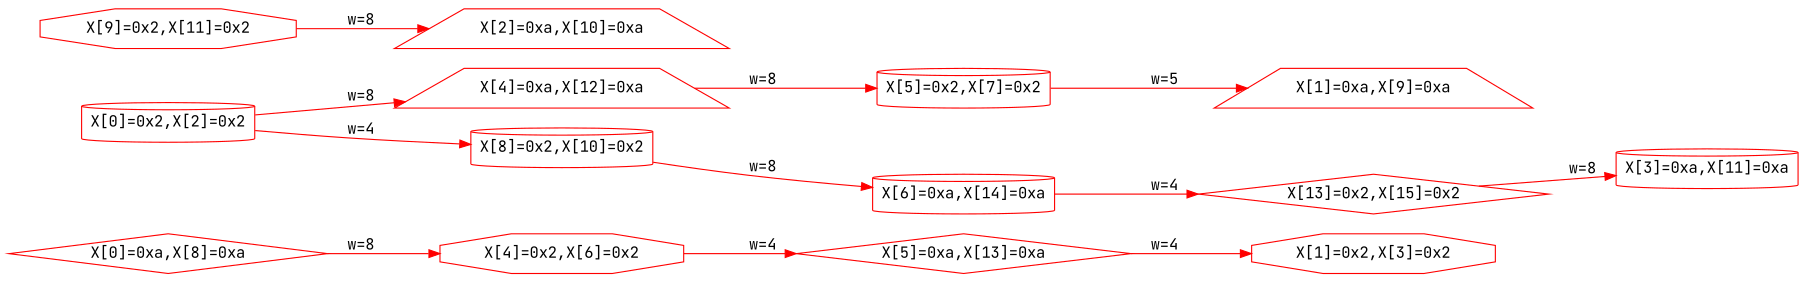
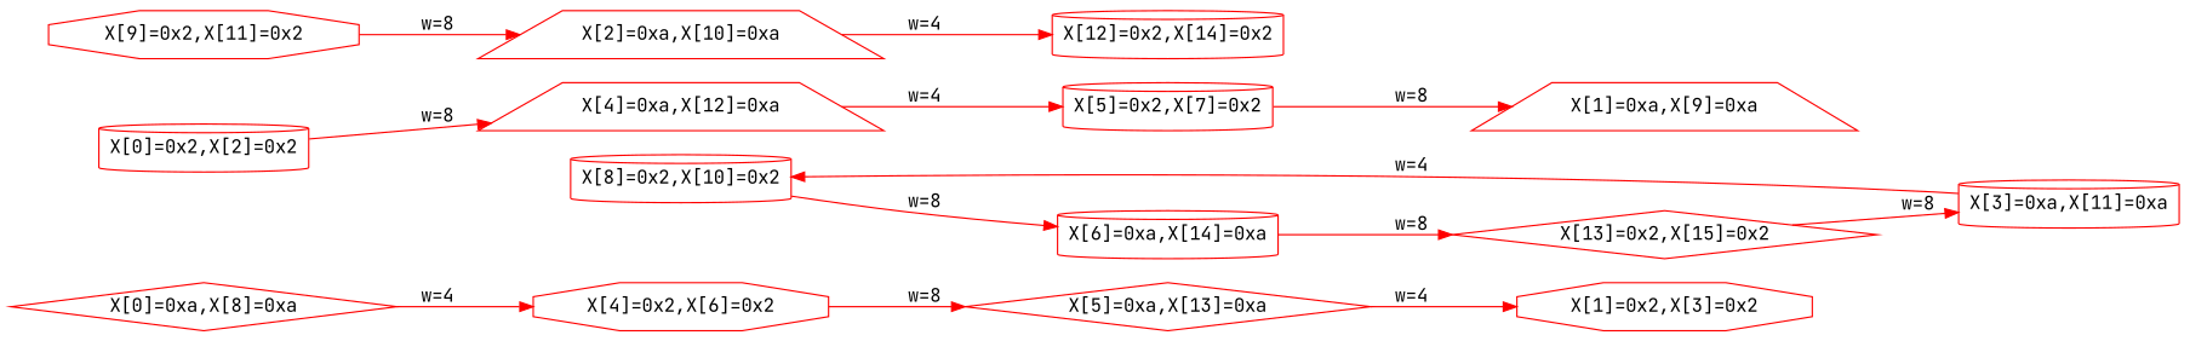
  digraph {
    fontname="JetBrains Mono"
    rankdir=LR
    node [color=red fontname="JetBrains Mono" shape=cylinder]
    edge [color=red fontname="JetBrains Mono"]
    n1 [label="X[0]=0xa,X[8]=0xa" shape=diamond]
    n2 [label="X[4]=0x2,X[6]=0x2" shape=octagon]
    n3 [label="X[5]=0xa,X[13]=0xa" shape=diamond]
    n4 [label="X[0]=0x2,X[2]=0x2"]
    n5 [label="X[4]=0xa,X[12]=0xa" shape=trapezium]
    n6 [label="X[5]=0x2,X[7]=0x2"]
    n7 [label="X[1]=0xa,X[9]=0xa" shape=trapezium]
    n8 [label="X[1]=0x2,X[3]=0x2" shape=octagon]
    n9 [label="X[2]=0xa,X[10]=0xa" shape=trapezium]
+   n10 [label="X[12]=0x2,X[14]=0x2"]
    n11 [label="X[3]=0xa,X[11]=0xa"]
    n12 [label="X[8]=0x2,X[10]=0x2"]
    n13 [label="X[6]=0xa,X[14]=0xa"]
    n14 [label="X[13]=0x2,X[15]=0x2" shape=diamond]
    n15 [label="X[9]=0x2,X[11]=0x2" shape=octagon]
-   n1 -> n2 [label="w=8"]
-   n2 -> n3 [label="w=4"]
+   n1 -> n2 [label="w=4"]
+   n2 -> n3 [label="w=8"]
    n3 -> n8 [label="w=4"]
    n4 -> n5 [label="w=8"]
-   n5 -> n6 [label="w=8"]
-   n6 -> n7 [label="w=5"]
-   n4 -> n12 [label="w=4"]
+   n5 -> n6 [label="w=4"]
+   n6 -> n7 [label="w=8"]
+   n9 -> n10 [label="w=4"]
+   n11 -> n12 [label="w=4"]
    n12 -> n13 [label="w=8"]
-   n13 -> n14 [label="w=4"]
+   n13 -> n14 [label="w=8"]
    n14 -> n11 [label="w=8"]
    n15 -> n9 [label="w=8"]
  }
